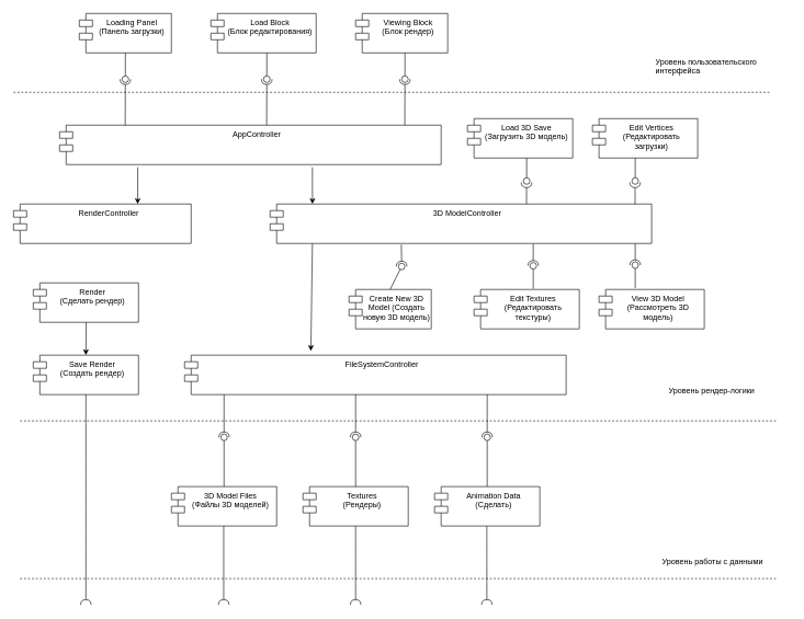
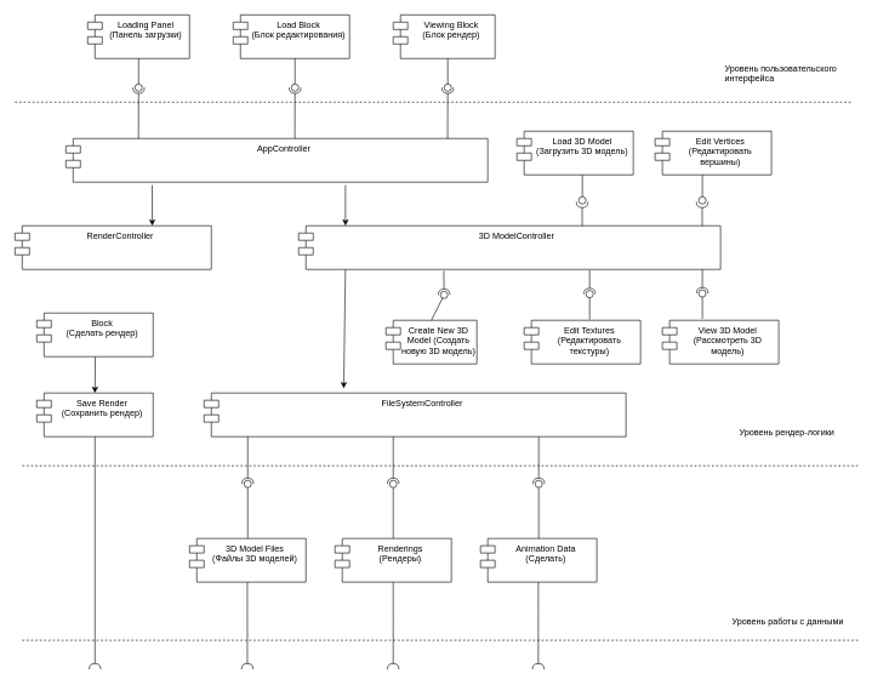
  <mxCell id="0" />
  <mxCell id="1" parent="0" />
  <mxCell id="2" value="Loading Panel&lt;br&gt;(Панель загрузки)" style="shape=module;align=left;spacingLeft=20;align=center;verticalAlign=top;whiteSpace=wrap;html=1;" parent="1" vertex="1"><mxGeometry x="120" y="20" width="140" height="60" as="geometry" /></mxCell>
  <mxCell id="3" value="Load Block &lt;br&gt;(Блок редактирования)" style="shape=module;align=left;spacingLeft=20;align=center;verticalAlign=top;whiteSpace=wrap;html=1;" parent="1" vertex="1"><mxGeometry x="320" y="20" width="160" height="60" as="geometry" /></mxCell>
  <mxCell id="4" value="Viewing Block &lt;br&gt;(Блок рендер)" style="shape=module;align=left;spacingLeft=20;align=center;verticalAlign=top;whiteSpace=wrap;html=1;" parent="1" vertex="1"><mxGeometry x="540" y="20" width="140" height="60" as="geometry" /></mxCell>
- <mxCell id="5" value="Load 3D Save (Загрузить 3D модель)" style="shape=module;align=left;spacingLeft=20;align=center;verticalAlign=top;whiteSpace=wrap;html=1;" parent="1" vertex="1"><mxGeometry x="710" y="180" width="160" height="60" as="geometry" /></mxCell>
+ <mxCell id="5" value="Load 3D Model (Загрузить 3D модель)" style="shape=module;align=left;spacingLeft=20;align=center;verticalAlign=top;whiteSpace=wrap;html=1;" parent="1" vertex="1"><mxGeometry x="710" y="180" width="160" height="60" as="geometry" /></mxCell>
  <mxCell id="6" value="View 3D Model &lt;br&gt;(Рассмотреть 3D модель)" style="shape=module;align=left;spacingLeft=20;align=center;verticalAlign=top;whiteSpace=wrap;html=1;" parent="1" vertex="1"><mxGeometry x="910" y="440" width="160" height="60" as="geometry" /></mxCell>
  <mxCell id="7" value="Create New 3D Model (Создать новую 3D модель)" style="shape=module;align=left;spacingLeft=20;align=center;verticalAlign=top;whiteSpace=wrap;html=1;" parent="1" vertex="1"><mxGeometry x="530" y="440" width="125" height="60" as="geometry" /></mxCell>
- <mxCell id="8" value="Edit Vertices &lt;br&gt;(Редактировать загрузки)" style="shape=module;align=left;spacingLeft=20;align=center;verticalAlign=top;whiteSpace=wrap;html=1;" parent="1" vertex="1"><mxGeometry x="900" y="180" width="160" height="60" as="geometry" /></mxCell>
+ <mxCell id="8" value="Edit Vertices &lt;br&gt;(Редактировать вершины)" style="shape=module;align=left;spacingLeft=20;align=center;verticalAlign=top;whiteSpace=wrap;html=1;" parent="1" vertex="1"><mxGeometry x="900" y="180" width="160" height="60" as="geometry" /></mxCell>
  <mxCell id="9" value="Edit Textures &lt;br&gt;(Редактировать текстуры)" style="shape=module;align=left;spacingLeft=20;align=center;verticalAlign=top;whiteSpace=wrap;html=1;" parent="1" vertex="1"><mxGeometry x="720" y="440" width="160" height="60" as="geometry" /></mxCell>
- <mxCell id="10" value="Render &lt;br&gt;(Сделать рендер)" style="shape=module;align=left;spacingLeft=20;align=center;verticalAlign=top;whiteSpace=wrap;html=1;" parent="1" vertex="1"><mxGeometry x="50" y="430" width="160" height="60" as="geometry" /></mxCell>
- <mxCell id="11" value="Save Render &lt;br&gt;(Создать рендер)" style="shape=module;align=left;spacingLeft=20;align=center;verticalAlign=top;whiteSpace=wrap;html=1;" parent="1" vertex="1"><mxGeometry x="50" y="540" width="160" height="60" as="geometry" /></mxCell>
+ <mxCell id="10" value="Block &lt;br&gt;(Сделать рендер)" style="shape=module;align=left;spacingLeft=20;align=center;verticalAlign=top;whiteSpace=wrap;html=1;" parent="1" vertex="1"><mxGeometry x="50" y="430" width="160" height="60" as="geometry" /></mxCell>
+ <mxCell id="11" value="Save Render &lt;br&gt;(Сохранить рендер)" style="shape=module;align=left;spacingLeft=20;align=center;verticalAlign=top;whiteSpace=wrap;html=1;" parent="1" vertex="1"><mxGeometry x="50" y="540" width="160" height="60" as="geometry" /></mxCell>
  <mxCell id="12" value="3D Model Files &lt;br&gt;(Файлы 3D моделей)" style="shape=module;align=left;spacingLeft=20;align=center;verticalAlign=top;whiteSpace=wrap;html=1;" parent="1" vertex="1"><mxGeometry x="260" y="740" width="160" height="60" as="geometry" /></mxCell>
- <mxCell id="13" value="Textures &lt;br&gt;(Рендеры)" style="shape=module;align=left;spacingLeft=20;align=center;verticalAlign=top;whiteSpace=wrap;html=1;" parent="1" vertex="1"><mxGeometry x="460" y="740" width="160" height="60" as="geometry" /></mxCell>
+ <mxCell id="13" value="Renderings &lt;br&gt;(Рендеры)" style="shape=module;align=left;spacingLeft=20;align=center;verticalAlign=top;whiteSpace=wrap;html=1;" parent="1" vertex="1"><mxGeometry x="460" y="740" width="160" height="60" as="geometry" /></mxCell>
  <mxCell id="14" value="Animation Data &lt;br&gt;(Сделать)" style="shape=module;align=left;spacingLeft=20;align=center;verticalAlign=top;whiteSpace=wrap;html=1;" parent="1" vertex="1"><mxGeometry x="660" y="740" width="160" height="60" as="geometry" /></mxCell>
  <mxCell id="15" value="Уровень пользовательского интерфейса" style="text;strokeColor=none;fillColor=none;spacingLeft=4;spacingRight=4;overflow=hidden;rotatable=0;points=[[0,0.5],[1,0.5]];portConstraint=eastwest;fontSize=12;whiteSpace=wrap;html=1;" parent="1" vertex="1"><mxGeometry x="990" y="80" width="190" height="50" as="geometry" /></mxCell>
  <mxCell id="16" value="Уровень рендер-логики" style="text;strokeColor=none;fillColor=none;spacingLeft=4;spacingRight=4;overflow=hidden;rotatable=0;points=[[0,0.5],[1,0.5]];portConstraint=eastwest;fontSize=12;whiteSpace=wrap;html=1;" parent="1" vertex="1"><mxGeometry x="1010" y="580" width="190" height="50" as="geometry" /></mxCell>
  <mxCell id="17" value="" style="endArrow=none;dashed=1;html=1;rounded=0;" parent="1" edge="1"><mxGeometry width="50" height="50" relative="1" as="geometry"><mxPoint x="20" y="140" as="sourcePoint" /><mxPoint x="1170" y="140" as="targetPoint" /></mxGeometry></mxCell>
  <mxCell id="18" value="" style="endArrow=none;dashed=1;html=1;rounded=0;" parent="1" edge="1"><mxGeometry width="50" height="50" relative="1" as="geometry"><mxPoint x="30" y="640" as="sourcePoint" /><mxPoint x="1180" y="640" as="targetPoint" /></mxGeometry></mxCell>
  <mxCell id="19" value="" style="endArrow=none;dashed=1;html=1;rounded=0;" parent="1" edge="1"><mxGeometry width="50" height="50" relative="1" as="geometry"><mxPoint x="30" y="880" as="sourcePoint" /><mxPoint x="1180" y="880" as="targetPoint" /></mxGeometry></mxCell>
  <mxCell id="20" value="Уровень работы с данными" style="text;strokeColor=none;fillColor=none;spacingLeft=4;spacingRight=4;overflow=hidden;rotatable=0;points=[[0,0.5],[1,0.5]];portConstraint=eastwest;fontSize=12;whiteSpace=wrap;html=1;" parent="1" vertex="1"><mxGeometry x="1000" y="840" width="190" height="50" as="geometry" /></mxCell>
  <mxCell id="21" value="" style="rounded=0;orthogonalLoop=1;jettySize=auto;html=1;endArrow=halfCircle;endFill=0;endSize=6;strokeWidth=1;sketch=0;fontSize=12;curved=1;exitX=0.5;exitY=1;exitDx=0;exitDy=0;" parent="1" source="13" edge="1"><mxGeometry relative="1" as="geometry"><mxPoint x="575" y="725" as="sourcePoint" /><mxPoint x="540" y="920" as="targetPoint" /></mxGeometry></mxCell>
  <mxCell id="22" value="" style="ellipse;whiteSpace=wrap;html=1;align=center;aspect=fixed;fillColor=none;strokeColor=none;resizable=0;perimeter=centerPerimeter;rotatable=0;allowArrows=0;points=[];outlineConnect=1;" parent="1" vertex="1"><mxGeometry x="550" y="720" width="10" height="10" as="geometry" /></mxCell>
  <mxCell id="23" value="" style="rounded=0;orthogonalLoop=1;jettySize=auto;html=1;endArrow=halfCircle;endFill=0;endSize=6;strokeWidth=1;sketch=0;fontSize=12;curved=1;exitX=0.5;exitY=1;exitDx=0;exitDy=0;" parent="1" edge="1"><mxGeometry relative="1" as="geometry"><mxPoint x="339.5" y="800" as="sourcePoint" /><mxPoint x="339.5" y="920" as="targetPoint" /></mxGeometry></mxCell>
  <mxCell id="24" value="" style="rounded=0;orthogonalLoop=1;jettySize=auto;html=1;endArrow=halfCircle;endFill=0;endSize=6;strokeWidth=1;sketch=0;fontSize=12;curved=1;exitX=0.5;exitY=1;exitDx=0;exitDy=0;" parent="1" edge="1"><mxGeometry relative="1" as="geometry"><mxPoint x="739.5" y="800" as="sourcePoint" /><mxPoint x="739.5" y="920" as="targetPoint" /></mxGeometry></mxCell>
  <mxCell id="25" value="" style="ellipse;whiteSpace=wrap;html=1;align=center;aspect=fixed;fillColor=none;strokeColor=none;resizable=0;perimeter=centerPerimeter;rotatable=0;allowArrows=0;points=[];outlineConnect=1;" parent="1" vertex="1"><mxGeometry x="400" y="250" width="10" height="10" as="geometry" /></mxCell>
  <mxCell id="26" value="" style="rounded=0;orthogonalLoop=1;jettySize=auto;html=1;endArrow=halfCircle;endFill=0;endSize=6;strokeWidth=1;sketch=0;fontSize=12;curved=1;exitX=0.5;exitY=1;exitDx=0;exitDy=0;" parent="1" edge="1"><mxGeometry relative="1" as="geometry"><mxPoint x="130" y="600" as="sourcePoint" /><mxPoint x="130" y="920" as="targetPoint" /></mxGeometry></mxCell>
  <mxCell id="27" value="RenderController" style="shape=module;align=left;spacingLeft=20;align=center;verticalAlign=top;whiteSpace=wrap;html=1;" parent="1" vertex="1"><mxGeometry x="20" y="310" width="270" height="60" as="geometry" /></mxCell>
  <mxCell id="28" value="" style="endArrow=classic;html=1;rounded=0;exitX=0.3;exitY=1.043;exitDx=0;exitDy=0;exitPerimeter=0;entryX=0.5;entryY=0;entryDx=0;entryDy=0;" parent="1" target="11" edge="1"><mxGeometry width="50" height="50" relative="1" as="geometry"><mxPoint x="130.47" y="490" as="sourcePoint" /><mxPoint x="130" y="530" as="targetPoint" /></mxGeometry></mxCell>
  <mxCell id="29" value="3D ModelController" style="shape=module;align=left;spacingLeft=20;align=center;verticalAlign=top;whiteSpace=wrap;html=1;" parent="1" vertex="1"><mxGeometry x="410" y="310" width="580" height="60" as="geometry" /></mxCell>
  <mxCell id="30" value="" style="ellipse;whiteSpace=wrap;html=1;align=center;aspect=fixed;fillColor=none;strokeColor=none;resizable=0;perimeter=centerPerimeter;rotatable=0;allowArrows=0;points=[];outlineConnect=1;" parent="1" vertex="1"><mxGeometry x="360" y="510" width="10" height="10" as="geometry" /></mxCell>
  <mxCell id="31" value="" style="rounded=0;orthogonalLoop=1;jettySize=auto;html=1;endArrow=halfCircle;endFill=0;endSize=6;strokeWidth=1;sketch=0;exitX=0.344;exitY=1.03;exitDx=0;exitDy=0;exitPerimeter=0;" parent="1" source="29" target="33" edge="1"><mxGeometry relative="1" as="geometry"><mxPoint x="630" y="405" as="sourcePoint" /></mxGeometry></mxCell>
  <mxCell id="32" value="" style="rounded=0;orthogonalLoop=1;jettySize=auto;html=1;endArrow=oval;endFill=0;sketch=0;sourcePerimeterSpacing=0;targetPerimeterSpacing=0;endSize=10;exitX=0.5;exitY=0;exitDx=0;exitDy=0;" parent="1" source="7" target="33" edge="1"><mxGeometry relative="1" as="geometry"><mxPoint x="590" y="405" as="sourcePoint" /></mxGeometry></mxCell>
  <mxCell id="33" value="" style="ellipse;whiteSpace=wrap;html=1;align=center;aspect=fixed;fillColor=none;strokeColor=none;resizable=0;perimeter=centerPerimeter;rotatable=0;allowArrows=0;points=[];outlineConnect=1;" parent="1" vertex="1"><mxGeometry x="605" y="400" width="10" height="10" as="geometry" /></mxCell>
  <mxCell id="34" value="" style="rounded=0;orthogonalLoop=1;jettySize=auto;html=1;endArrow=halfCircle;endFill=0;endSize=6;strokeWidth=1;sketch=0;" parent="1" edge="1"><mxGeometry relative="1" as="geometry"><mxPoint x="799.79" y="310" as="sourcePoint" /><mxPoint x="799.79" y="277" as="targetPoint" /></mxGeometry></mxCell>
  <mxCell id="35" value="" style="rounded=0;orthogonalLoop=1;jettySize=auto;html=1;endArrow=oval;endFill=0;sketch=0;sourcePerimeterSpacing=0;targetPerimeterSpacing=0;endSize=10;" parent="1" source="36" edge="1"><mxGeometry relative="1" as="geometry"><mxPoint x="800" y="275" as="targetPoint" /></mxGeometry></mxCell>
  <mxCell id="36" value="" style="ellipse;whiteSpace=wrap;html=1;align=center;aspect=fixed;fillColor=none;strokeColor=none;resizable=0;perimeter=centerPerimeter;rotatable=0;allowArrows=0;points=[];outlineConnect=1;" parent="1" vertex="1"><mxGeometry x="795" y="235" width="10" height="10" as="geometry" /></mxCell>
  <mxCell id="37" value="" style="rounded=0;orthogonalLoop=1;jettySize=auto;html=1;endArrow=halfCircle;endFill=0;endSize=6;strokeWidth=1;sketch=0;exitX=0.344;exitY=1.03;exitDx=0;exitDy=0;exitPerimeter=0;" parent="1" target="39" edge="1"><mxGeometry relative="1" as="geometry"><mxPoint x="810" y="371" as="sourcePoint" /></mxGeometry></mxCell>
  <mxCell id="38" value="" style="rounded=0;orthogonalLoop=1;jettySize=auto;html=1;endArrow=oval;endFill=0;sketch=0;sourcePerimeterSpacing=0;targetPerimeterSpacing=0;endSize=10;exitX=0.5;exitY=0;exitDx=0;exitDy=0;" parent="1" target="39" edge="1"><mxGeometry relative="1" as="geometry"><mxPoint x="810" y="439" as="sourcePoint" /></mxGeometry></mxCell>
  <mxCell id="39" value="" style="ellipse;whiteSpace=wrap;html=1;align=center;aspect=fixed;fillColor=none;strokeColor=none;resizable=0;perimeter=centerPerimeter;rotatable=0;allowArrows=0;points=[];outlineConnect=1;" parent="1" vertex="1"><mxGeometry x="805" y="399" width="10" height="10" as="geometry" /></mxCell>
  <mxCell id="40" value="" style="rounded=0;orthogonalLoop=1;jettySize=auto;html=1;endArrow=halfCircle;endFill=0;endSize=6;strokeWidth=1;sketch=0;exitX=0.344;exitY=1.03;exitDx=0;exitDy=0;exitPerimeter=0;" parent="1" target="42" edge="1"><mxGeometry relative="1" as="geometry"><mxPoint x="965" y="370" as="sourcePoint" /></mxGeometry></mxCell>
  <mxCell id="41" value="" style="rounded=0;orthogonalLoop=1;jettySize=auto;html=1;endArrow=oval;endFill=0;sketch=0;sourcePerimeterSpacing=0;targetPerimeterSpacing=0;endSize=10;exitX=0.5;exitY=0;exitDx=0;exitDy=0;" parent="1" target="42" edge="1"><mxGeometry relative="1" as="geometry"><mxPoint x="965" y="438" as="sourcePoint" /></mxGeometry></mxCell>
  <mxCell id="42" value="" style="ellipse;whiteSpace=wrap;html=1;align=center;aspect=fixed;fillColor=none;strokeColor=none;resizable=0;perimeter=centerPerimeter;rotatable=0;allowArrows=0;points=[];outlineConnect=1;" parent="1" vertex="1"><mxGeometry x="960" y="398" width="10" height="10" as="geometry" /></mxCell>
  <mxCell id="43" value="" style="rounded=0;orthogonalLoop=1;jettySize=auto;html=1;endArrow=halfCircle;endFill=0;endSize=6;strokeWidth=1;sketch=0;" parent="1" edge="1"><mxGeometry relative="1" as="geometry"><mxPoint x="964.79" y="310" as="sourcePoint" /><mxPoint x="964.79" y="277" as="targetPoint" /></mxGeometry></mxCell>
  <mxCell id="44" value="" style="rounded=0;orthogonalLoop=1;jettySize=auto;html=1;endArrow=oval;endFill=0;sketch=0;sourcePerimeterSpacing=0;targetPerimeterSpacing=0;endSize=10;" parent="1" source="45" edge="1"><mxGeometry relative="1" as="geometry"><mxPoint x="965" y="275" as="targetPoint" /></mxGeometry></mxCell>
  <mxCell id="45" value="" style="ellipse;whiteSpace=wrap;html=1;align=center;aspect=fixed;fillColor=none;strokeColor=none;resizable=0;perimeter=centerPerimeter;rotatable=0;allowArrows=0;points=[];outlineConnect=1;" parent="1" vertex="1"><mxGeometry x="960" y="235" width="10" height="10" as="geometry" /></mxCell>
  <mxCell id="46" value="FileSystemController" style="shape=module;align=left;spacingLeft=20;align=center;verticalAlign=top;whiteSpace=wrap;html=1;" parent="1" vertex="1"><mxGeometry x="280" y="540" width="580" height="60" as="geometry" /></mxCell>
  <mxCell id="47" value="" style="rounded=0;orthogonalLoop=1;jettySize=auto;html=1;endArrow=halfCircle;endFill=0;endSize=6;strokeWidth=1;sketch=0;exitX=0.344;exitY=1.03;exitDx=0;exitDy=0;exitPerimeter=0;" parent="1" target="49" edge="1"><mxGeometry relative="1" as="geometry"><mxPoint x="340" y="600" as="sourcePoint" /></mxGeometry></mxCell>
  <mxCell id="48" value="" style="rounded=0;orthogonalLoop=1;jettySize=auto;html=1;endArrow=oval;endFill=0;sketch=0;sourcePerimeterSpacing=0;targetPerimeterSpacing=0;endSize=10;exitX=0.5;exitY=0;exitDx=0;exitDy=0;" parent="1" source="12" target="49" edge="1"><mxGeometry relative="1" as="geometry"><mxPoint x="340" y="668" as="sourcePoint" /></mxGeometry></mxCell>
  <mxCell id="49" value="" style="ellipse;whiteSpace=wrap;html=1;align=center;aspect=fixed;fillColor=none;strokeColor=none;resizable=0;perimeter=centerPerimeter;rotatable=0;allowArrows=0;points=[];outlineConnect=1;" parent="1" vertex="1"><mxGeometry x="335" y="660" width="10" height="10" as="geometry" /></mxCell>
  <mxCell id="50" value="" style="rounded=0;orthogonalLoop=1;jettySize=auto;html=1;endArrow=halfCircle;endFill=0;endSize=6;strokeWidth=1;sketch=0;exitX=0.344;exitY=1.03;exitDx=0;exitDy=0;exitPerimeter=0;" parent="1" target="52" edge="1"><mxGeometry relative="1" as="geometry"><mxPoint x="540" y="600" as="sourcePoint" /></mxGeometry></mxCell>
  <mxCell id="51" value="" style="rounded=0;orthogonalLoop=1;jettySize=auto;html=1;endArrow=oval;endFill=0;sketch=0;sourcePerimeterSpacing=0;targetPerimeterSpacing=0;endSize=10;exitX=0.5;exitY=0;exitDx=0;exitDy=0;" parent="1" target="52" edge="1"><mxGeometry relative="1" as="geometry"><mxPoint x="540" y="740" as="sourcePoint" /></mxGeometry></mxCell>
  <mxCell id="52" value="" style="ellipse;whiteSpace=wrap;html=1;align=center;aspect=fixed;fillColor=none;strokeColor=none;resizable=0;perimeter=centerPerimeter;rotatable=0;allowArrows=0;points=[];outlineConnect=1;" parent="1" vertex="1"><mxGeometry x="535" y="660" width="10" height="10" as="geometry" /></mxCell>
  <mxCell id="53" value="" style="rounded=0;orthogonalLoop=1;jettySize=auto;html=1;endArrow=halfCircle;endFill=0;endSize=6;strokeWidth=1;sketch=0;exitX=0.344;exitY=1.03;exitDx=0;exitDy=0;exitPerimeter=0;" parent="1" target="55" edge="1"><mxGeometry relative="1" as="geometry"><mxPoint x="740" y="600" as="sourcePoint" /></mxGeometry></mxCell>
  <mxCell id="54" value="" style="rounded=0;orthogonalLoop=1;jettySize=auto;html=1;endArrow=oval;endFill=0;sketch=0;sourcePerimeterSpacing=0;targetPerimeterSpacing=0;endSize=10;exitX=0.5;exitY=0;exitDx=0;exitDy=0;" parent="1" target="55" edge="1"><mxGeometry relative="1" as="geometry"><mxPoint x="740" y="740" as="sourcePoint" /></mxGeometry></mxCell>
  <mxCell id="55" value="" style="ellipse;whiteSpace=wrap;html=1;align=center;aspect=fixed;fillColor=none;strokeColor=none;resizable=0;perimeter=centerPerimeter;rotatable=0;allowArrows=0;points=[];outlineConnect=1;" parent="1" vertex="1"><mxGeometry x="735" y="660" width="10" height="10" as="geometry" /></mxCell>
  <mxCell id="56" value="AppController" style="shape=module;align=left;spacingLeft=20;align=center;verticalAlign=top;whiteSpace=wrap;html=1;" parent="1" vertex="1"><mxGeometry x="90" y="190" width="580" height="60" as="geometry" /></mxCell>
  <mxCell id="57" value="" style="endArrow=classic;html=1;rounded=0;exitX=0.407;exitY=1.061;exitDx=0;exitDy=0;entryX=0.5;entryY=0;entryDx=0;entryDy=0;exitPerimeter=0;" parent="1" edge="1"><mxGeometry width="50" height="50" relative="1" as="geometry"><mxPoint x="208.75" y="254" as="sourcePoint" /><mxPoint x="208.75" y="310" as="targetPoint" /></mxGeometry></mxCell>
  <mxCell id="58" value="" style="endArrow=classic;html=1;rounded=0;exitX=0.407;exitY=1.061;exitDx=0;exitDy=0;entryX=0.5;entryY=0;entryDx=0;entryDy=0;exitPerimeter=0;" parent="1" edge="1"><mxGeometry width="50" height="50" relative="1" as="geometry"><mxPoint x="474.38" y="254" as="sourcePoint" /><mxPoint x="474.38" y="310" as="targetPoint" /></mxGeometry></mxCell>
  <mxCell id="59" value="" style="endArrow=classic;html=1;rounded=0;exitX=0.407;exitY=1.061;exitDx=0;exitDy=0;entryX=0.331;entryY=-0.108;entryDx=0;entryDy=0;exitPerimeter=0;entryPerimeter=0;" parent="1" target="46" edge="1"><mxGeometry width="50" height="50" relative="1" as="geometry"><mxPoint x="474.37" y="370" as="sourcePoint" /><mxPoint x="474.37" y="426" as="targetPoint" /></mxGeometry></mxCell>
  <mxCell id="60" value="" style="rounded=0;orthogonalLoop=1;jettySize=auto;html=1;endArrow=halfCircle;endFill=0;endSize=6;strokeWidth=1;sketch=0;" parent="1" edge="1"><mxGeometry relative="1" as="geometry"><mxPoint x="189.79" y="190" as="sourcePoint" /><mxPoint x="190" y="120" as="targetPoint" /></mxGeometry></mxCell>
  <mxCell id="61" value="" style="rounded=0;orthogonalLoop=1;jettySize=auto;html=1;endArrow=oval;endFill=0;sketch=0;sourcePerimeterSpacing=0;targetPerimeterSpacing=0;endSize=10;" parent="1" source="62" edge="1"><mxGeometry relative="1" as="geometry"><mxPoint x="190" y="120" as="targetPoint" /></mxGeometry></mxCell>
  <mxCell id="62" value="" style="ellipse;whiteSpace=wrap;html=1;align=center;aspect=fixed;fillColor=none;strokeColor=none;resizable=0;perimeter=centerPerimeter;rotatable=0;allowArrows=0;points=[];outlineConnect=1;" parent="1" vertex="1"><mxGeometry x="185" y="75" width="10" height="10" as="geometry" /></mxCell>
  <mxCell id="63" value="" style="rounded=0;orthogonalLoop=1;jettySize=auto;html=1;endArrow=halfCircle;endFill=0;endSize=6;strokeWidth=1;sketch=0;" parent="1" edge="1"><mxGeometry relative="1" as="geometry"><mxPoint x="404.79" y="190" as="sourcePoint" /><mxPoint x="405" y="120" as="targetPoint" /></mxGeometry></mxCell>
  <mxCell id="64" value="" style="rounded=0;orthogonalLoop=1;jettySize=auto;html=1;endArrow=oval;endFill=0;sketch=0;sourcePerimeterSpacing=0;targetPerimeterSpacing=0;endSize=10;" parent="1" source="65" edge="1"><mxGeometry relative="1" as="geometry"><mxPoint x="405" y="120" as="targetPoint" /></mxGeometry></mxCell>
  <mxCell id="65" value="" style="ellipse;whiteSpace=wrap;html=1;align=center;aspect=fixed;fillColor=none;strokeColor=none;resizable=0;perimeter=centerPerimeter;rotatable=0;allowArrows=0;points=[];outlineConnect=1;" parent="1" vertex="1"><mxGeometry x="400" y="75" width="10" height="10" as="geometry" /></mxCell>
  <mxCell id="66" value="" style="rounded=0;orthogonalLoop=1;jettySize=auto;html=1;endArrow=halfCircle;endFill=0;endSize=6;strokeWidth=1;sketch=0;" parent="1" edge="1"><mxGeometry relative="1" as="geometry"><mxPoint x="614.79" y="190" as="sourcePoint" /><mxPoint x="615" y="120" as="targetPoint" /></mxGeometry></mxCell>
  <mxCell id="67" value="" style="rounded=0;orthogonalLoop=1;jettySize=auto;html=1;endArrow=oval;endFill=0;sketch=0;sourcePerimeterSpacing=0;targetPerimeterSpacing=0;endSize=10;" parent="1" source="68" edge="1"><mxGeometry relative="1" as="geometry"><mxPoint x="615" y="120" as="targetPoint" /></mxGeometry></mxCell>
  <mxCell id="68" value="" style="ellipse;whiteSpace=wrap;html=1;align=center;aspect=fixed;fillColor=none;strokeColor=none;resizable=0;perimeter=centerPerimeter;rotatable=0;allowArrows=0;points=[];outlineConnect=1;" parent="1" vertex="1"><mxGeometry x="610" y="75" width="10" height="10" as="geometry" /></mxCell>
